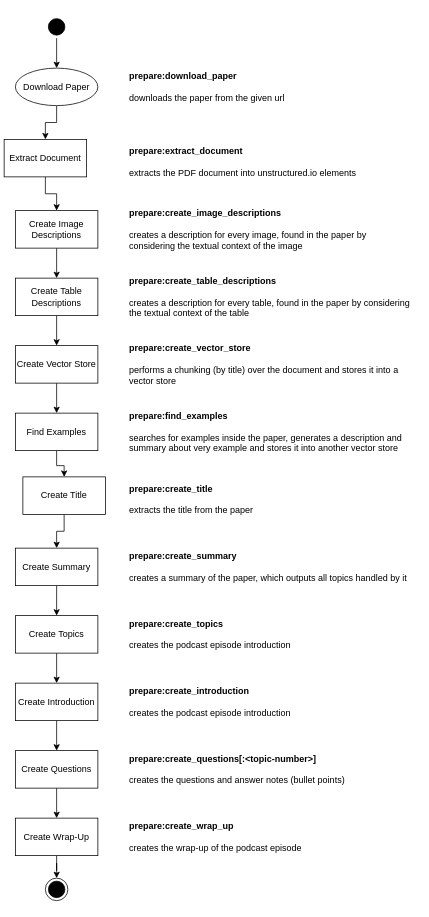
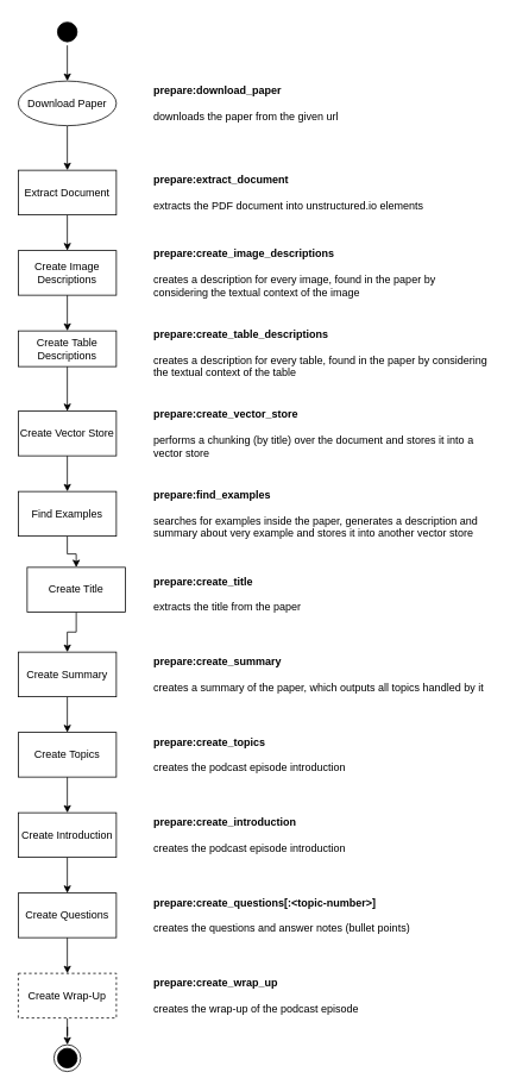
  <mxCell id="0" />
  <mxCell id="1" parent="0" />
  <mxCell id="2" value="" style="edgeStyle=orthogonalEdgeStyle;rounded=0;orthogonalLoop=1;jettySize=auto;html=1;" edge="1" parent="1" source="3" target="6"><mxGeometry relative="1" as="geometry" /></mxCell>
  <mxCell id="3" value="" style="ellipse;html=1;shape=startState;fillColor=#000000;strokeColor=light-dark(#000000, #ff9090);" vertex="1" parent="1"><mxGeometry x="60" y="20" width="30" height="30" as="geometry" /></mxCell>
  <mxCell id="4" value="" style="ellipse;html=1;shape=endState;fillColor=#000000;strokeColor=#000000;" vertex="1" parent="1"><mxGeometry x="60" y="1170" width="30" height="30" as="geometry" /></mxCell>
  <mxCell id="5" value="" style="edgeStyle=orthogonalEdgeStyle;rounded=0;orthogonalLoop=1;jettySize=auto;html=1;" edge="1" parent="1" source="6" target="9"><mxGeometry relative="1" as="geometry" /></mxCell>
  <mxCell id="6" value="Download Paper" style="ellipse;html=1;whiteSpace=wrap;" vertex="1" parent="1"><mxGeometry x="20" y="90" width="110" height="50" as="geometry" /></mxCell>
  <mxCell id="7" value="&lt;div align=&quot;left&quot;&gt;&lt;b&gt;prepare:download_paper&lt;br&gt;&lt;br&gt;&lt;/b&gt;downloads the paper from the given url&lt;/div&gt;" style="text;html=1;align=left;verticalAlign=middle;whiteSpace=wrap;rounded=0;" vertex="1" parent="1"><mxGeometry x="170" y="100" width="380" height="30" as="geometry" /></mxCell>
  <mxCell id="8" value="" style="edgeStyle=orthogonalEdgeStyle;rounded=0;orthogonalLoop=1;jettySize=auto;html=1;" edge="1" parent="1" source="9" target="12"><mxGeometry relative="1" as="geometry" /></mxCell>
- <mxCell id="9" value="Extract Document" style="html=1;whiteSpace=wrap;" vertex="1" parent="1"><mxGeometry x="5" y="185" width="110" height="50" as="geometry" /></mxCell>
+ <mxCell id="9" value="Extract Document" style="html=1;whiteSpace=wrap;" vertex="1" parent="1"><mxGeometry x="20" y="190" width="110" height="50" as="geometry" /></mxCell>
  <mxCell id="10" value="&lt;div align=&quot;left&quot;&gt;&lt;b&gt;prepare:extract_document&lt;br&gt;&lt;br&gt;&lt;/b&gt;extracts the PDF document into unstructured.io elements&lt;/div&gt;" style="text;html=1;align=left;verticalAlign=middle;whiteSpace=wrap;rounded=0;" vertex="1" parent="1"><mxGeometry x="170" y="200" width="380" height="30" as="geometry" /></mxCell>
  <mxCell id="11" value="" style="edgeStyle=orthogonalEdgeStyle;rounded=0;orthogonalLoop=1;jettySize=auto;html=1;" edge="1" parent="1" source="12" target="15"><mxGeometry relative="1" as="geometry" /></mxCell>
  <mxCell id="12" value="Create Image Descriptions" style="html=1;whiteSpace=wrap;" vertex="1" parent="1"><mxGeometry x="20" y="280" width="110" height="50" as="geometry" /></mxCell>
  <mxCell id="13" value="&lt;div align=&quot;left&quot;&gt;&lt;b&gt;prepare:create_image_descriptions&lt;br&gt;&lt;br&gt;&lt;/b&gt;creates a description for every image, found in the paper by considering the textual context of the image&lt;/div&gt;" style="text;html=1;align=left;verticalAlign=middle;whiteSpace=wrap;rounded=0;" vertex="1" parent="1"><mxGeometry x="170" y="290" width="380" height="30" as="geometry" /></mxCell>
  <mxCell id="14" value="" style="edgeStyle=orthogonalEdgeStyle;rounded=0;orthogonalLoop=1;jettySize=auto;html=1;" edge="1" parent="1" source="15" target="30"><mxGeometry relative="1" as="geometry" /></mxCell>
- <mxCell id="15" value="Create Table Descriptions" style="html=1;whiteSpace=wrap;" vertex="1" parent="1"><mxGeometry x="20" y="370" width="110" height="50" as="geometry" /></mxCell>
+ <mxCell id="15" value="Create Table Descriptions" style="html=1;whiteSpace=wrap;" vertex="1" parent="1"><mxGeometry x="20" y="370" width="110" height="40" as="geometry" /></mxCell>
  <mxCell id="16" value="&lt;div align=&quot;left&quot;&gt;&lt;b&gt;prepare:create_table_descriptions&lt;br&gt;&lt;br&gt;&lt;/b&gt;creates a description for every table, found in the paper by considering the textual context of the table&lt;/div&gt;" style="text;html=1;align=left;verticalAlign=middle;whiteSpace=wrap;rounded=0;" vertex="1" parent="1"><mxGeometry x="170" y="380" width="380" height="30" as="geometry" /></mxCell>
  <mxCell id="17" value="" style="edgeStyle=orthogonalEdgeStyle;rounded=0;orthogonalLoop=1;jettySize=auto;html=1;" edge="1" parent="1" source="18" target="21"><mxGeometry relative="1" as="geometry" /></mxCell>
  <mxCell id="18" value="Create Title" style="html=1;whiteSpace=wrap;" vertex="1" parent="1"><mxGeometry x="30" y="635" width="110" height="50" as="geometry" /></mxCell>
  <mxCell id="19" value="&lt;div align=&quot;left&quot;&gt;&lt;b&gt;prepare:create_title&lt;br&gt;&lt;/b&gt;&lt;br&gt;extracts the title from the paper&lt;/div&gt;" style="text;html=1;align=left;verticalAlign=middle;whiteSpace=wrap;rounded=0;" vertex="1" parent="1"><mxGeometry x="170" y="650" width="380" height="30" as="geometry" /></mxCell>
  <mxCell id="20" value="" style="edgeStyle=orthogonalEdgeStyle;rounded=0;orthogonalLoop=1;jettySize=auto;html=1;" edge="1" parent="1" source="21" target="27"><mxGeometry relative="1" as="geometry" /></mxCell>
  <mxCell id="21" value="Create Summary" style="html=1;whiteSpace=wrap;" vertex="1" parent="1"><mxGeometry x="20" y="730" width="110" height="50" as="geometry" /></mxCell>
  <mxCell id="22" value="&lt;div align=&quot;left&quot;&gt;&lt;b&gt;prepare:create_summary&lt;br&gt;&lt;br&gt;&lt;/b&gt;creates a summary of the paper, which outputs all topics handled by it&lt;/div&gt;" style="text;html=1;align=left;verticalAlign=middle;whiteSpace=wrap;rounded=0;" vertex="1" parent="1"><mxGeometry x="170" y="740" width="380" height="30" as="geometry" /></mxCell>
  <mxCell id="23" value="" style="edgeStyle=orthogonalEdgeStyle;rounded=0;orthogonalLoop=1;jettySize=auto;html=1;" edge="1" parent="1" source="24" target="36"><mxGeometry relative="1" as="geometry" /></mxCell>
  <mxCell id="24" value="Create Introduction" style="html=1;whiteSpace=wrap;" vertex="1" parent="1"><mxGeometry x="20" y="910" width="110" height="50" as="geometry" /></mxCell>
  <mxCell id="25" value="&lt;div align=&quot;left&quot;&gt;&lt;b&gt;prepare:create_introduction&lt;br&gt;&lt;br&gt;&lt;/b&gt;creates the podcast episode introduction&lt;/div&gt;" style="text;html=1;align=left;verticalAlign=middle;whiteSpace=wrap;rounded=0;" vertex="1" parent="1"><mxGeometry x="170" y="920" width="380" height="30" as="geometry" /></mxCell>
  <mxCell id="26" value="" style="edgeStyle=orthogonalEdgeStyle;rounded=0;orthogonalLoop=1;jettySize=auto;html=1;" edge="1" parent="1" source="27" target="24"><mxGeometry relative="1" as="geometry" /></mxCell>
  <mxCell id="27" value="Create Topics" style="html=1;whiteSpace=wrap;" vertex="1" parent="1"><mxGeometry x="20" y="820" width="110" height="50" as="geometry" /></mxCell>
  <mxCell id="28" value="&lt;div align=&quot;left&quot;&gt;&lt;b&gt;prepare:create_topics&lt;br&gt;&lt;br&gt;&lt;/b&gt;creates the podcast episode introduction&lt;/div&gt;" style="text;html=1;align=left;verticalAlign=middle;whiteSpace=wrap;rounded=0;" vertex="1" parent="1"><mxGeometry x="170" y="830" width="380" height="30" as="geometry" /></mxCell>
  <mxCell id="29" value="" style="edgeStyle=orthogonalEdgeStyle;rounded=0;orthogonalLoop=1;jettySize=auto;html=1;" edge="1" parent="1" source="30" target="33"><mxGeometry relative="1" as="geometry" /></mxCell>
  <mxCell id="30" value="Create Vector Store" style="html=1;whiteSpace=wrap;" vertex="1" parent="1"><mxGeometry x="20" y="460" width="110" height="50" as="geometry" /></mxCell>
  <mxCell id="31" value="&lt;div align=&quot;left&quot;&gt;&lt;b&gt;prepare:create_vector_store&lt;br&gt;&lt;/b&gt;&lt;br&gt;performs a chunking (by title) over the document and stores it into a vector store&lt;/div&gt;" style="text;html=1;align=left;verticalAlign=middle;whiteSpace=wrap;rounded=0;" vertex="1" parent="1"><mxGeometry x="170" y="470" width="380" height="30" as="geometry" /></mxCell>
  <mxCell id="32" value="" style="edgeStyle=orthogonalEdgeStyle;rounded=0;orthogonalLoop=1;jettySize=auto;html=1;" edge="1" parent="1" source="33" target="18"><mxGeometry relative="1" as="geometry" /></mxCell>
  <mxCell id="33" value="Find Examples" style="html=1;whiteSpace=wrap;" vertex="1" parent="1"><mxGeometry x="20" y="550" width="110" height="50" as="geometry" /></mxCell>
  <mxCell id="34" value="&lt;div align=&quot;left&quot;&gt;&lt;b&gt;prepare:find_examples&lt;br&gt;&lt;/b&gt;&lt;br&gt;searches for examples inside the paper, generates a description and summary about very example and stores it into another vector store&lt;/div&gt;" style="text;html=1;align=left;verticalAlign=middle;whiteSpace=wrap;rounded=0;" vertex="1" parent="1"><mxGeometry x="170" y="560" width="380" height="30" as="geometry" /></mxCell>
  <mxCell id="35" value="" style="edgeStyle=orthogonalEdgeStyle;rounded=0;orthogonalLoop=1;jettySize=auto;html=1;" edge="1" parent="1" source="36" target="39"><mxGeometry relative="1" as="geometry" /></mxCell>
  <mxCell id="36" value="Create Questions" style="html=1;whiteSpace=wrap;" vertex="1" parent="1"><mxGeometry x="20" y="1000" width="110" height="50" as="geometry" /></mxCell>
  <mxCell id="37" value="&lt;div align=&quot;left&quot;&gt;&lt;b&gt;prepare:create_questions[:&amp;lt;topic-number&amp;gt;]&lt;br&gt;&lt;br&gt;&lt;/b&gt;creates the questions and answer notes (bullet points)&lt;/div&gt;" style="text;html=1;align=left;verticalAlign=middle;whiteSpace=wrap;rounded=0;" vertex="1" parent="1"><mxGeometry x="170" y="1010" width="380" height="30" as="geometry" /></mxCell>
  <mxCell id="38" value="" style="edgeStyle=orthogonalEdgeStyle;rounded=0;orthogonalLoop=1;jettySize=auto;html=1;" edge="1" parent="1" source="39" target="4"><mxGeometry relative="1" as="geometry" /></mxCell>
- <mxCell id="39" value="Create Wrap-Up" style="html=1;whiteSpace=wrap;" vertex="1" parent="1"><mxGeometry x="20" y="1090" width="110" height="50" as="geometry" /></mxCell>
+ <mxCell id="39" value="Create Wrap-Up" style="html=1;whiteSpace=wrap;dashed=1;" vertex="1" parent="1"><mxGeometry x="20" y="1090" width="110" height="50" as="geometry" /></mxCell>
  <mxCell id="40" value="&lt;div align=&quot;left&quot;&gt;&lt;b&gt;prepare:create_wrap_up&lt;br&gt;&lt;br&gt;&lt;/b&gt;creates the wrap-up of the podcast episode&lt;/div&gt;" style="text;html=1;align=left;verticalAlign=middle;whiteSpace=wrap;rounded=0;" vertex="1" parent="1"><mxGeometry x="170" y="1100" width="380" height="30" as="geometry" /></mxCell>
